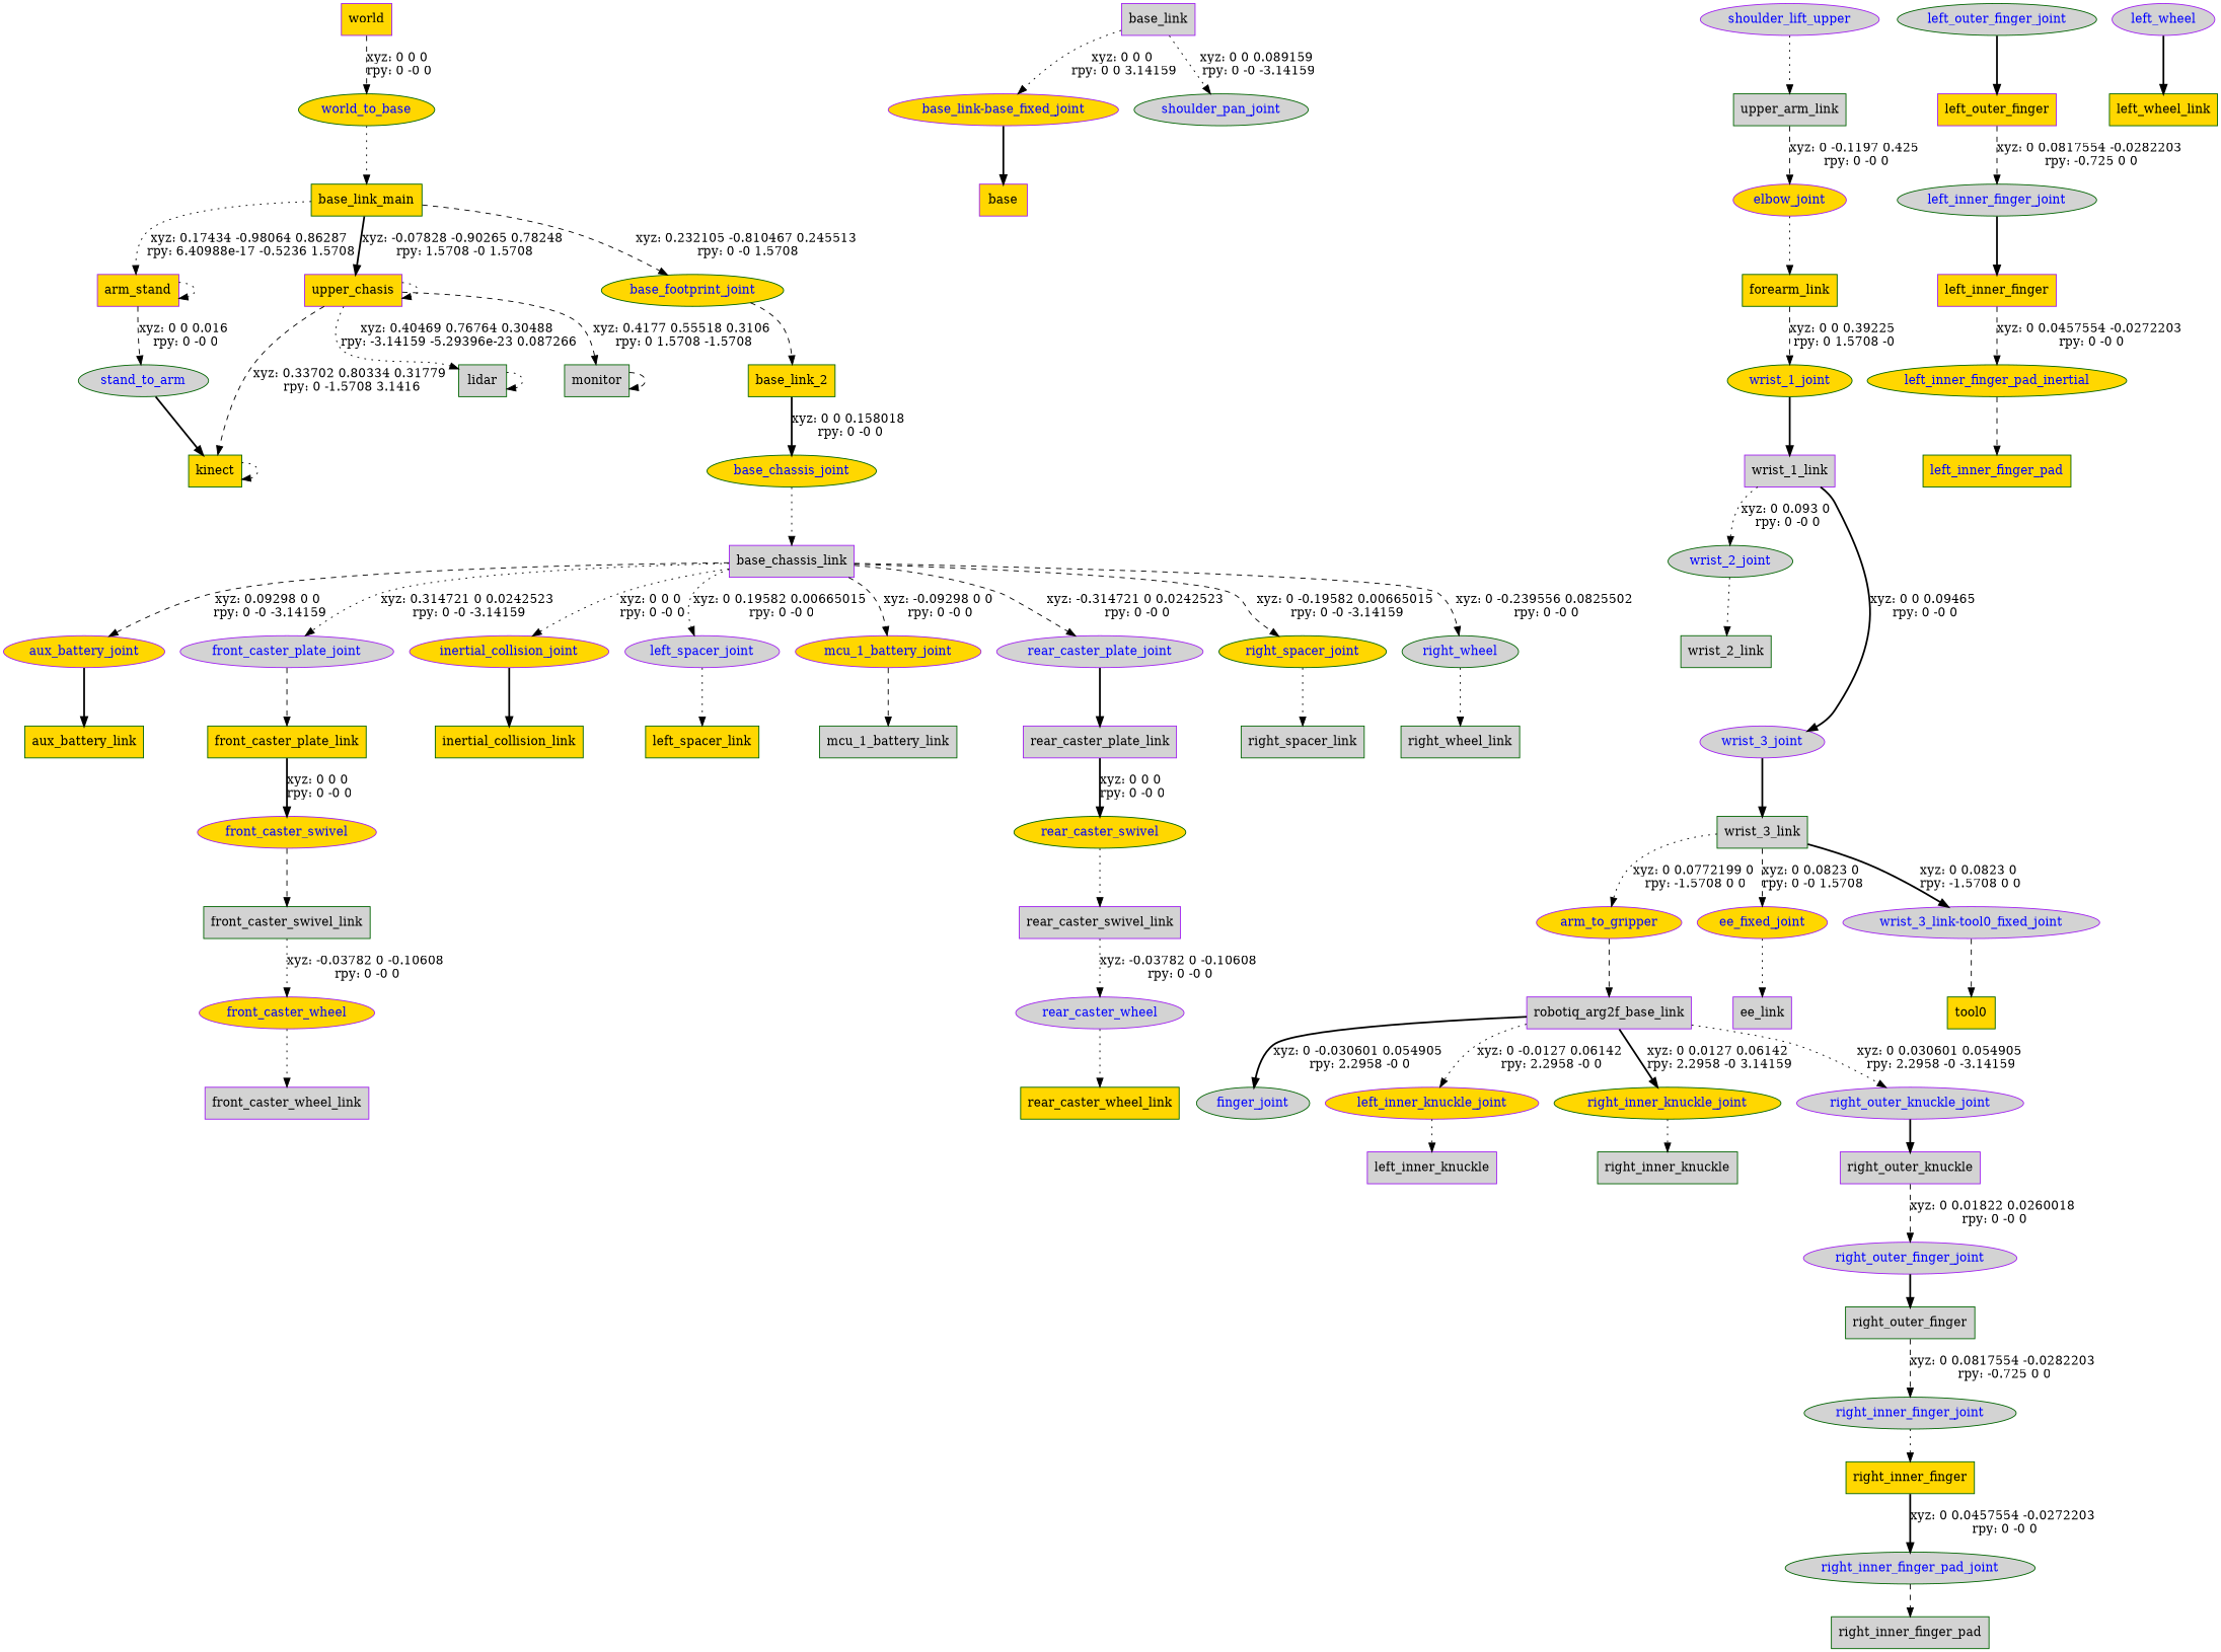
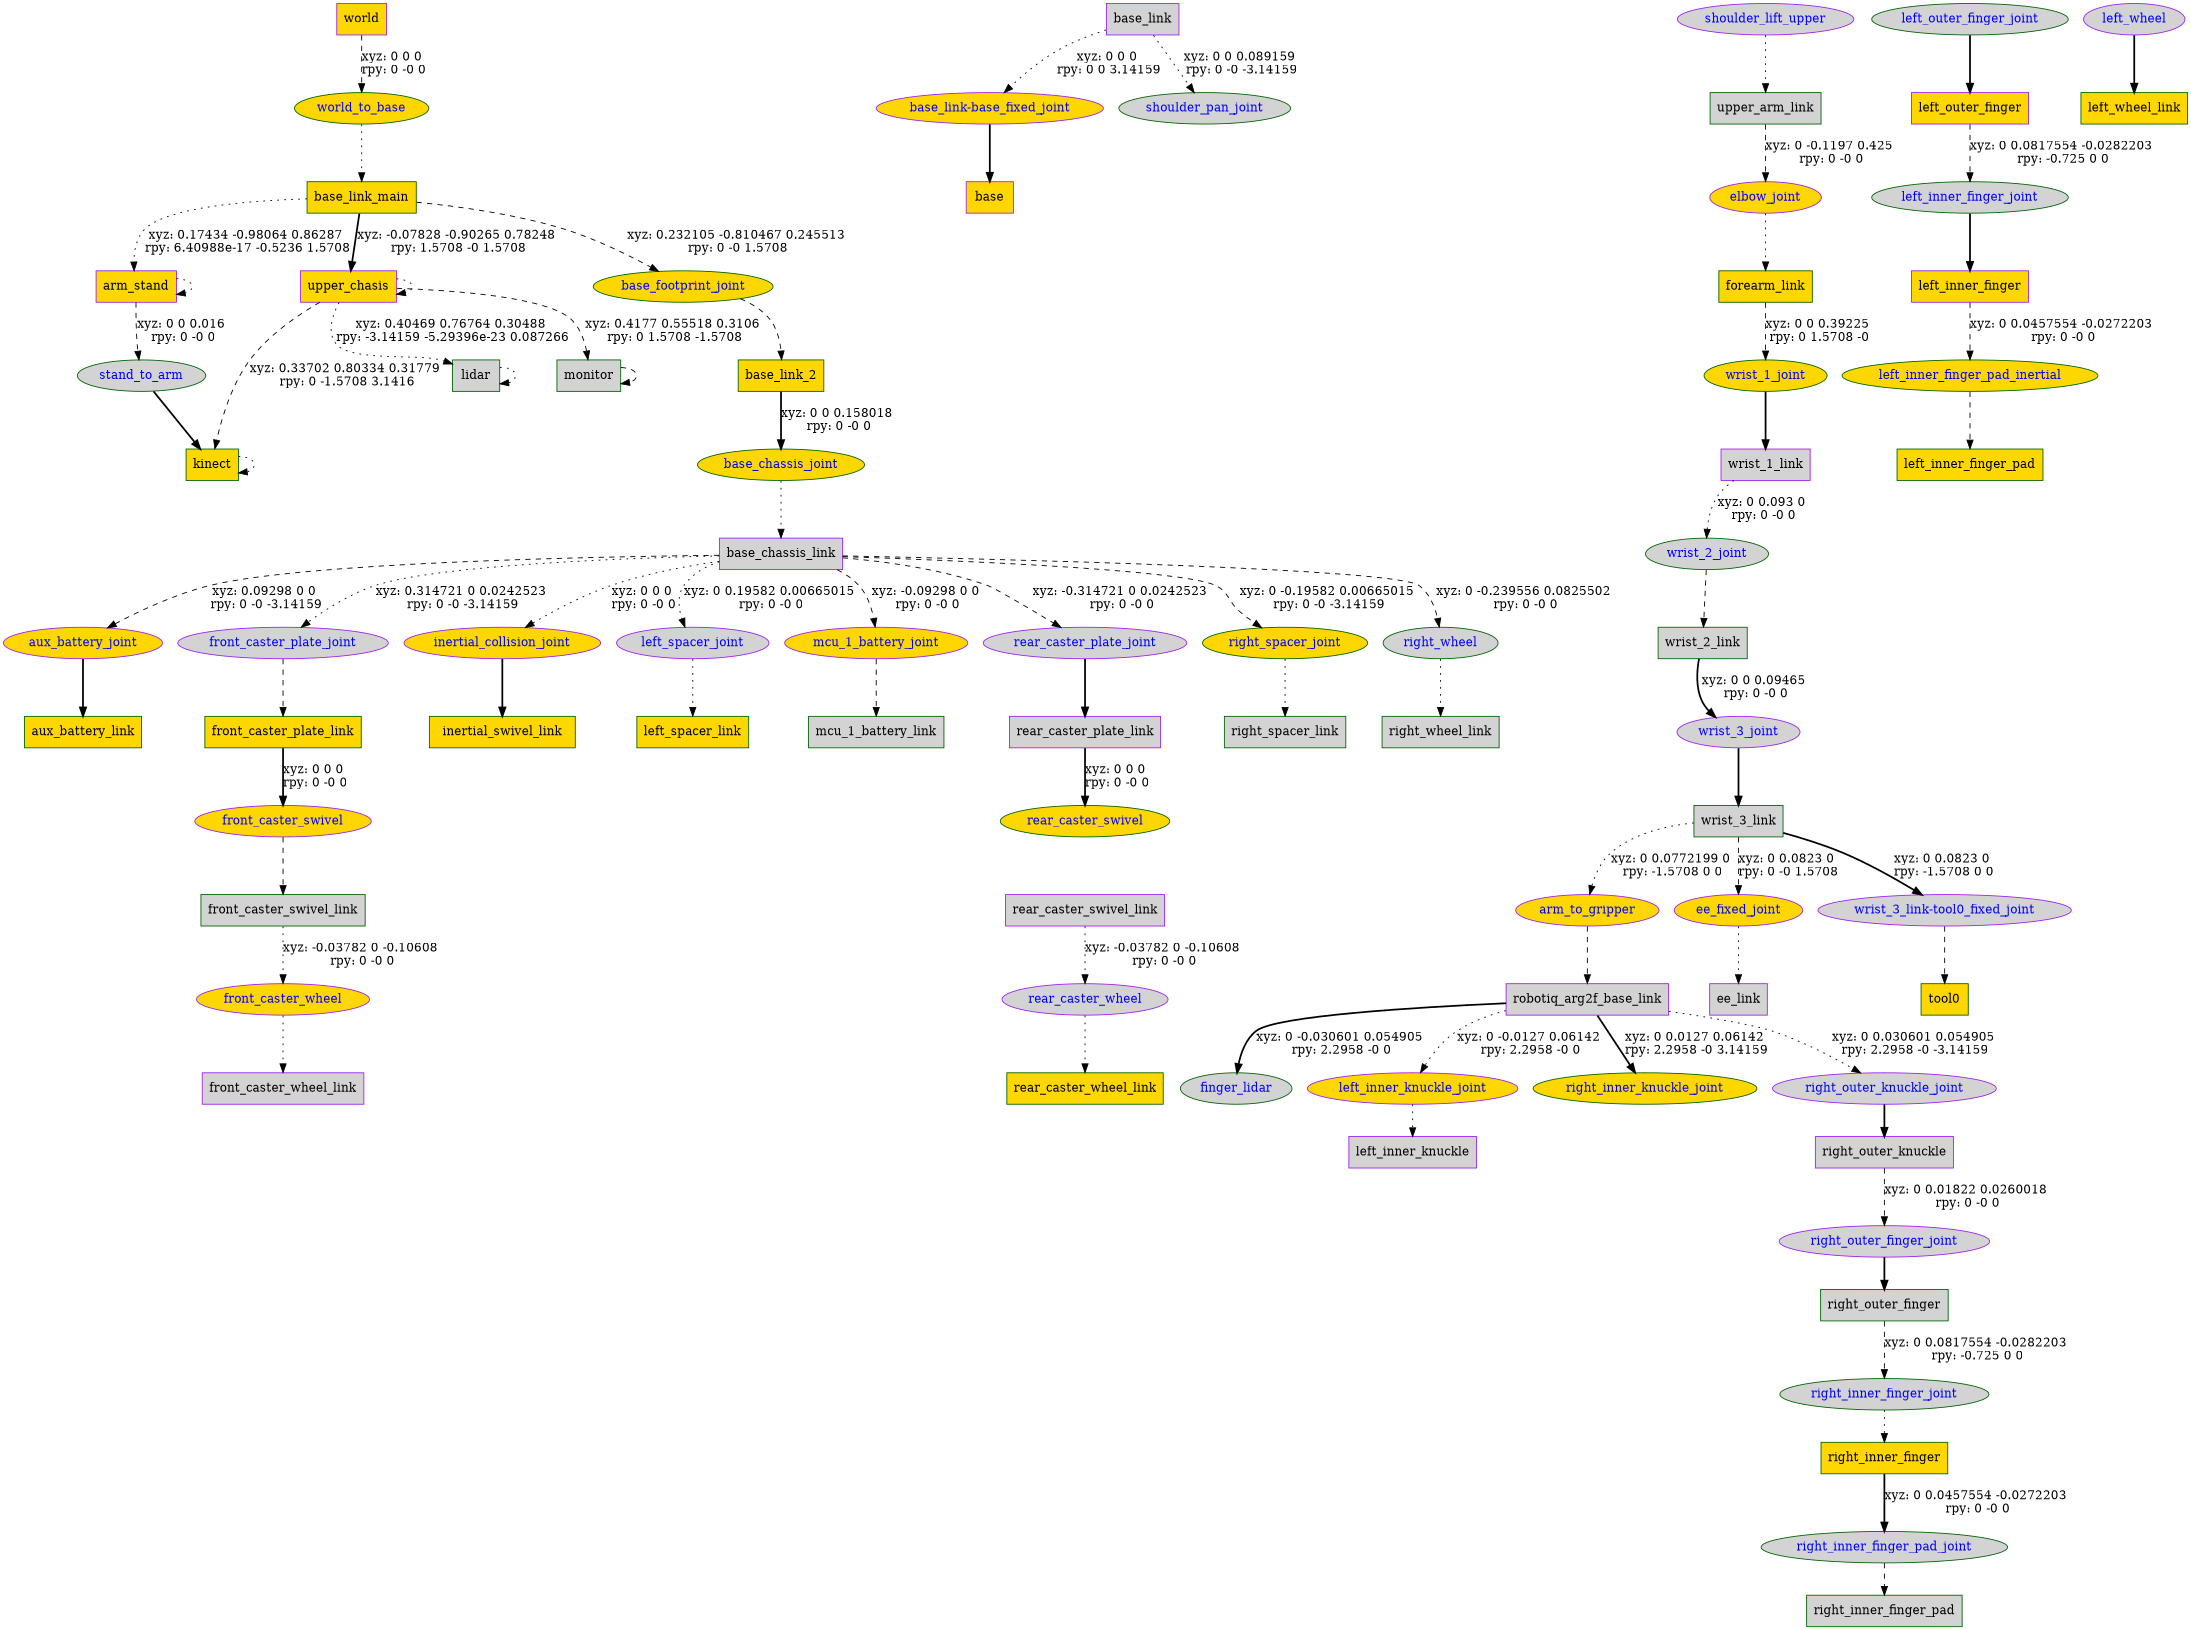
  digraph {
    node [color=darkgreen fillcolor=lightgrey shape=box style=filled]
    edge [style=dotted]
    n1 [color=purple fillcolor=gold label=world]
    world_to_base [fillcolor=gold fontcolor=blue shape=ellipse]
    n3 [fillcolor=gold label=base_link_main]
    n4 [color=purple fillcolor=gold label=arm_stand]
    n5 [color=purple fillcolor=gold label=upper_chasis]
    base_footprint_joint [fillcolor=gold fontcolor=blue shape=ellipse]
    stand_to_arm [fontcolor=blue shape=ellipse]
    n8 [fillcolor=gold label=kinect]
    n9 [label=lidar]
    n10 [label=monitor]
    n11 [fillcolor=gold label=base_link_2]
    n12 [color=purple label=base_link]
    "base_link-base_fixed_joint" [color=purple fillcolor=gold fontcolor=blue shape=ellipse]
    shoulder_pan_joint [fontcolor=blue shape=ellipse]
    n15 [color=purple fillcolor=gold label=base]
    n16 [color=purple fontcolor=blue label=shoulder_lift_upper shape=ellipse]
    n17 [label=upper_arm_link]
    elbow_joint [color=purple fillcolor=gold fontcolor=blue shape=ellipse]
    n19 [fillcolor=gold label=forearm_link]
    wrist_1_joint [fillcolor=gold fontcolor=blue shape=ellipse]
    n21 [color=purple label=wrist_1_link]
    wrist_2_joint [fontcolor=blue shape=ellipse]
    n23 [label=wrist_2_link]
    wrist_3_joint [color=purple fontcolor=blue shape=ellipse]
    n25 [label=wrist_3_link]
    arm_to_gripper [color=purple fillcolor=gold fontcolor=blue shape=ellipse]
    ee_fixed_joint [color=purple fillcolor=gold fontcolor=blue shape=ellipse]
    "wrist_3_link-tool0_fixed_joint" [color=purple fontcolor=blue shape=ellipse]
    n29 [color=purple label=robotiq_arg2f_base_link]
    n30 [color=purple label=ee_link]
    n31 [fillcolor=gold label=tool0]
-   finger_joint [fontcolor=blue shape=ellipse]
+   finger_joint [fontcolor=blue shape=ellipse label=finger_lidar]
    left_inner_knuckle_joint [color=purple fillcolor=gold fontcolor=blue shape=ellipse]
    right_inner_knuckle_joint [fillcolor=gold fontcolor=blue shape=ellipse]
    right_outer_knuckle_joint [color=purple fontcolor=blue shape=ellipse]
    n36 [color=purple label=left_inner_knuckle]
-   n37 [label=right_inner_knuckle]
    n38 [color=purple label=right_outer_knuckle]
    left_outer_finger_joint [fontcolor=blue shape=ellipse]
    n40 [color=purple fillcolor=gold label=left_outer_finger]
    left_inner_finger_joint [fontcolor=blue shape=ellipse]
    n42 [color=purple fillcolor=gold label=left_inner_finger]
    n43 [fillcolor=gold fontcolor=blue label=left_inner_finger_pad_inertial shape=ellipse]
-   n44 [fillcolor=gold label=left_inner_finger_pad fontcolor=blue]
+   n44 [fillcolor=gold label=left_inner_finger_pad]
    right_outer_finger_joint [color=purple fontcolor=blue shape=ellipse]
    n46 [label=right_outer_finger]
    right_inner_finger_joint [fontcolor=blue shape=ellipse]
    n48 [fillcolor=gold label=right_inner_finger]
    right_inner_finger_pad_joint [fontcolor=blue shape=ellipse]
    n50 [label=right_inner_finger_pad]
    base_chassis_joint [fillcolor=gold fontcolor=blue shape=ellipse]
    n52 [color=purple label=base_chassis_link]
    aux_battery_joint [color=purple fillcolor=gold fontcolor=blue shape=ellipse]
    front_caster_plate_joint [color=purple fontcolor=blue shape=ellipse]
    inertial_collision_joint [color=purple fillcolor=gold fontcolor=blue shape=ellipse]
    left_spacer_joint [color=purple fontcolor=blue shape=ellipse]
    mcu_1_battery_joint [color=purple fillcolor=gold fontcolor=blue shape=ellipse]
    rear_caster_plate_joint [color=purple fontcolor=blue shape=ellipse]
    right_spacer_joint [fillcolor=gold fontcolor=blue shape=ellipse]
    right_wheel [fontcolor=blue shape=ellipse]
    n61 [fillcolor=gold label=aux_battery_link]
    n62 [fillcolor=gold label=front_caster_plate_link]
-   n63 [fillcolor=gold label=inertial_collision_link]
+   n63 [fillcolor=gold label=inertial_swivel_link]
    n64 [fillcolor=gold label=left_spacer_link]
    left_wheel [color=purple fontcolor=blue shape=ellipse]
    n66 [fillcolor=gold label=left_wheel_link]
    n67 [label=mcu_1_battery_link]
    n68 [color=purple label=rear_caster_plate_link]
    n69 [label=right_spacer_link]
    n70 [label=right_wheel_link]
    front_caster_swivel [color=purple fillcolor=gold fontcolor=blue shape=ellipse]
    n72 [label=front_caster_swivel_link]
    front_caster_wheel [color=purple fillcolor=gold fontcolor=blue shape=ellipse]
    n74 [color=purple label=front_caster_wheel_link]
    rear_caster_swivel [fillcolor=gold fontcolor=blue shape=ellipse]
    n76 [color=purple label=rear_caster_swivel_link]
    rear_caster_wheel [color=purple fontcolor=blue shape=ellipse]
    n78 [fillcolor=gold label=rear_caster_wheel_link]
    n1 -> world_to_base [label="xyz: 0 0 0 \nrpy: 0 -0 0" style=dashed]
    world_to_base -> n3
    n3 -> n4 [label="xyz: 0.17434 -0.98064 0.86287 \nrpy: 6.40988e-17 -0.5236 1.5708"]
    n3 -> n5 [label="xyz: -0.07828 -0.90265 0.78248 \nrpy: 1.5708 -0 1.5708" style=bold]
    n3 -> base_footprint_joint [label="xyz: 0.232105 -0.810467 0.245513 \nrpy: 0 -0 1.5708" style=dashed]
    n4 -> n4
    n4 -> stand_to_arm [label="xyz: 0 0 0.016 \nrpy: 0 -0 0" style=dashed]
    n5 -> n5
    n5 -> n8 [label="xyz: 0.33702 0.80334 0.31779 \nrpy: 0 -1.5708 3.1416" style=dashed]
    n5 -> n9 [label="xyz: 0.40469 0.76764 0.30488 \nrpy: -3.14159 -5.29396e-23 0.087266"]
    n5 -> n10 [label="xyz: 0.4177 0.55518 0.3106 \nrpy: 0 1.5708 -1.5708" style=dashed]
    base_footprint_joint -> n11 [style=dashed]
    stand_to_arm -> n8 [style=bold]
    n8 -> n8
    n9 -> n9
    n10 -> n10 [style=dashed]
    n11 -> base_chassis_joint [label="xyz: 0 0 0.158018 \nrpy: 0 -0 0" style=bold]
    n12 -> "base_link-base_fixed_joint" [label="xyz: 0 0 0 \nrpy: 0 0 3.14159"]
    n12 -> shoulder_pan_joint [label="xyz: 0 0 0.089159 \nrpy: 0 -0 -3.14159"]
    "base_link-base_fixed_joint" -> n15 [style=bold]
    n16 -> n17
    n17 -> elbow_joint [label="xyz: 0 -0.1197 0.425 \nrpy: 0 -0 0" style=dashed]
    elbow_joint -> n19
    n19 -> wrist_1_joint [label="xyz: 0 0 0.39225 \nrpy: 0 1.5708 -0" style=dashed]
    wrist_1_joint -> n21 [style=bold]
    n21 -> wrist_2_joint [label="xyz: 0 0.093 0 \nrpy: 0 -0 0"]
-   wrist_2_joint -> n23
-   n21 -> wrist_3_joint [label="xyz: 0 0 0.09465 \nrpy: 0 -0 0" style=bold]
+   wrist_2_joint -> n23 [style=dashed]
+   n23 -> wrist_3_joint [label="xyz: 0 0 0.09465 \nrpy: 0 -0 0" style=bold]
    wrist_3_joint -> n25 [style=bold]
    n25 -> arm_to_gripper [label="xyz: 0 0.0772199 0 \nrpy: -1.5708 0 0"]
    n25 -> ee_fixed_joint [label="xyz: 0 0.0823 0 \nrpy: 0 -0 1.5708" style=dashed]
    n25 -> "wrist_3_link-tool0_fixed_joint" [label="xyz: 0 0.0823 0 \nrpy: -1.5708 0 0" style=bold]
    arm_to_gripper -> n29 [style=dashed]
    ee_fixed_joint -> n30
    "wrist_3_link-tool0_fixed_joint" -> n31 [style=dashed]
    n29 -> finger_joint [label="xyz: 0 -0.030601 0.054905 \nrpy: 2.2958 -0 0" style=bold]
    n29 -> left_inner_knuckle_joint [label="xyz: 0 -0.0127 0.06142 \nrpy: 2.2958 -0 0"]
    n29 -> right_inner_knuckle_joint [label="xyz: 0 0.0127 0.06142 \nrpy: 2.2958 -0 3.14159" style=bold]
    n29 -> right_outer_knuckle_joint [label="xyz: 0 0.030601 0.054905 \nrpy: 2.2958 -0 -3.14159"]
    left_inner_knuckle_joint -> n36
-   right_inner_knuckle_joint -> n37
    right_outer_knuckle_joint -> n38 [style=bold]
    n38 -> right_outer_finger_joint [label="xyz: 0 0.01822 0.0260018 \nrpy: 0 -0 0" style=dashed]
    left_outer_finger_joint -> n40 [style=bold]
    n40 -> left_inner_finger_joint [label="xyz: 0 0.0817554 -0.0282203 \nrpy: -0.725 0 0" style=dashed]
    left_inner_finger_joint -> n42 [style=bold]
    n42 -> n43 [label="xyz: 0 0.0457554 -0.0272203 \nrpy: 0 -0 0" style=dashed]
    n43 -> n44 [style=dashed]
    right_outer_finger_joint -> n46 [style=bold]
    n46 -> right_inner_finger_joint [label="xyz: 0 0.0817554 -0.0282203 \nrpy: -0.725 0 0" style=dashed]
    right_inner_finger_joint -> n48
    n48 -> right_inner_finger_pad_joint [label="xyz: 0 0.0457554 -0.0272203 \nrpy: 0 -0 0" style=bold]
    right_inner_finger_pad_joint -> n50 [style=dashed]
    base_chassis_joint -> n52
    n52 -> aux_battery_joint [label="xyz: 0.09298 0 0 \nrpy: 0 -0 -3.14159" style=dashed]
    n52 -> front_caster_plate_joint [label="xyz: 0.314721 0 0.0242523 \nrpy: 0 -0 -3.14159"]
    n52 -> inertial_collision_joint [label="xyz: 0 0 0 \nrpy: 0 -0 0"]
    n52 -> left_spacer_joint [label="xyz: 0 0.19582 0.00665015 \nrpy: 0 -0 0"]
    n52 -> mcu_1_battery_joint [label="xyz: -0.09298 0 0 \nrpy: 0 -0 0" style=dashed]
    n52 -> rear_caster_plate_joint [label="xyz: -0.314721 0 0.0242523 \nrpy: 0 -0 0" style=dashed]
    n52 -> right_spacer_joint [label="xyz: 0 -0.19582 0.00665015 \nrpy: 0 -0 -3.14159" style=dashed]
    n52 -> right_wheel [label="xyz: 0 -0.239556 0.0825502 \nrpy: 0 -0 0" style=dashed]
    aux_battery_joint -> n61 [style=bold]
    front_caster_plate_joint -> n62 [style=dashed]
    inertial_collision_joint -> n63 [style=bold]
    left_spacer_joint -> n64
    mcu_1_battery_joint -> n67 [style=dashed]
    rear_caster_plate_joint -> n68 [style=bold]
    right_spacer_joint -> n69
    right_wheel -> n70
    n62 -> front_caster_swivel [label="xyz: 0 0 0 \nrpy: 0 -0 0" style=bold]
    left_wheel -> n66 [style=bold]
    n68 -> rear_caster_swivel [label="xyz: 0 0 0 \nrpy: 0 -0 0" style=bold]
    front_caster_swivel -> n72 [style=dashed]
    n72 -> front_caster_wheel [label="xyz: -0.03782 0 -0.10608 \nrpy: 0 -0 0"]
    front_caster_wheel -> n74
-   rear_caster_swivel -> n76
    n76 -> rear_caster_wheel [label="xyz: -0.03782 0 -0.10608 \nrpy: 0 -0 0"]
    rear_caster_wheel -> n78
  }
